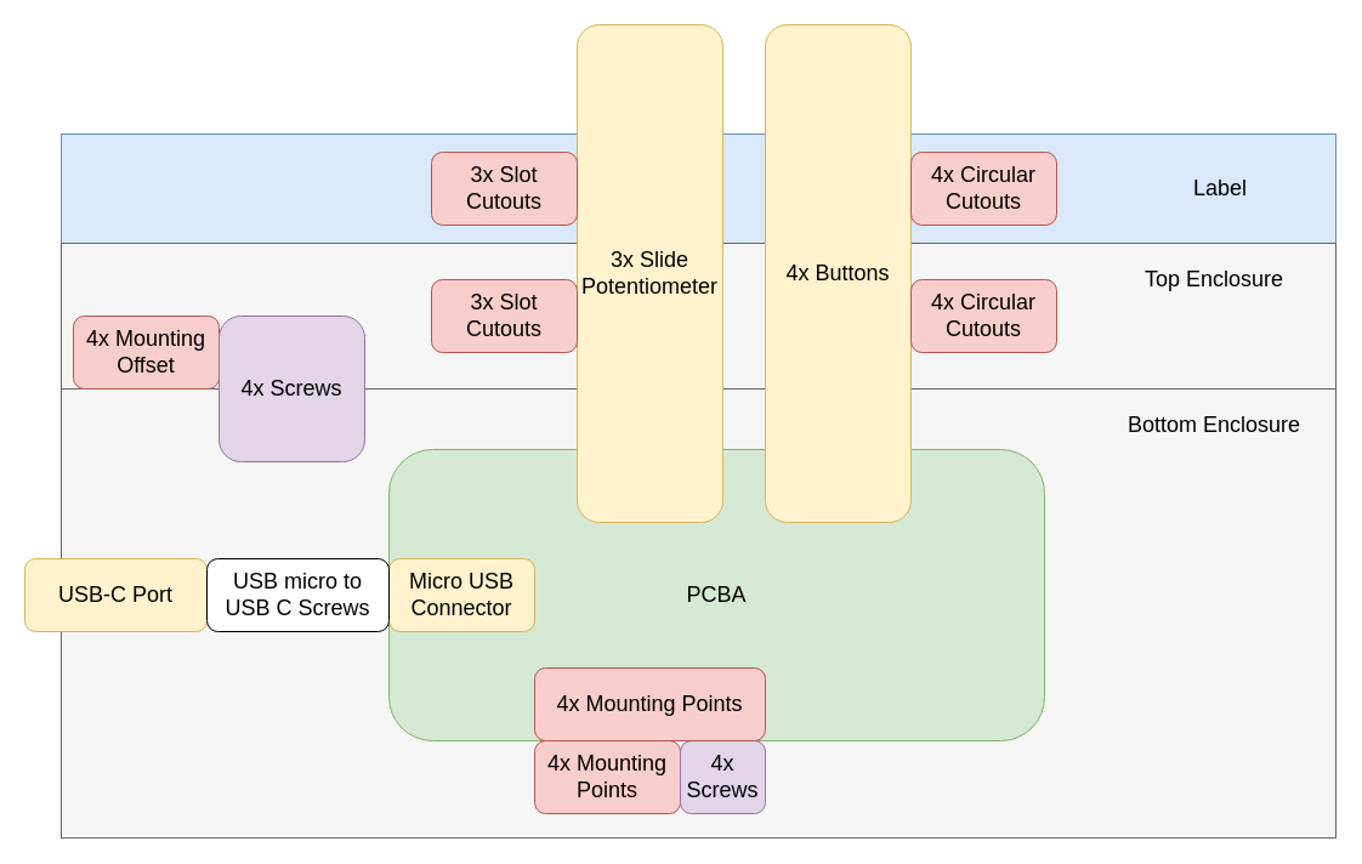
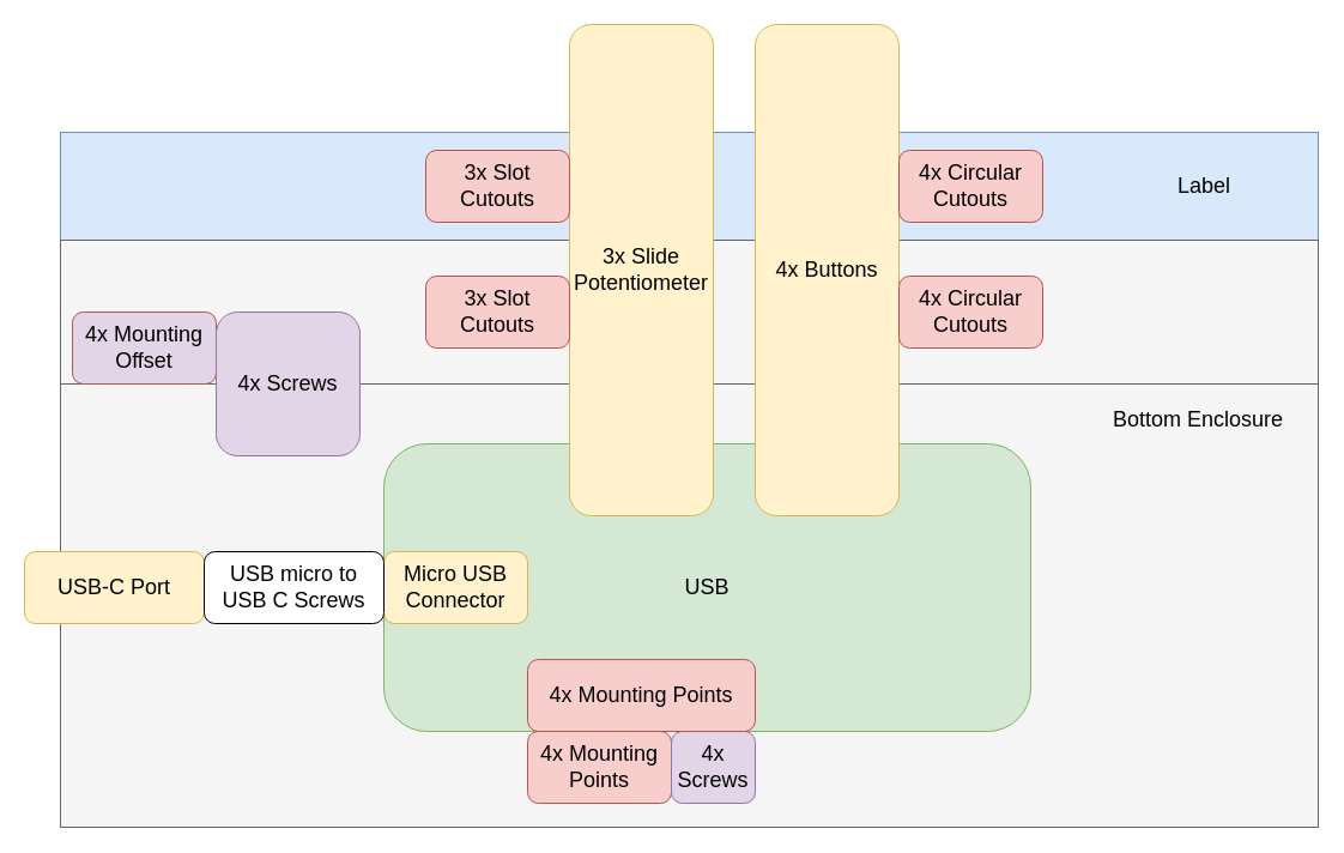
  <mxCell id="0" />
  <mxCell id="1" parent="0" />
  <mxCell id="2" value="" style="rounded=0;whiteSpace=wrap;html=1;fillColor=#dae8fc;strokeColor=#6c8ebf;" vertex="1" parent="1"><mxGeometry x="50" y="110" width="1050" height="90" as="geometry" /></mxCell>
  <mxCell id="3" value="" style="rounded=0;whiteSpace=wrap;html=1;fillColor=#f5f5f5;strokeColor=#666666;fontColor=#333333;" vertex="1" parent="1"><mxGeometry x="50" y="200" width="1050" height="120" as="geometry" /></mxCell>
  <mxCell id="4" value="" style="rounded=0;whiteSpace=wrap;html=1;fillColor=#f5f5f5;strokeColor=#666666;fontColor=#333333;" vertex="1" parent="1"><mxGeometry x="50" y="320" width="1050" height="370" as="geometry" /></mxCell>
- <mxCell id="5" value="&lt;font style=&quot;font-size: 18px&quot;&gt;Top Enclosure&lt;/font&gt;" style="text;html=1;strokeColor=none;fillColor=none;align=center;verticalAlign=middle;whiteSpace=wrap;rounded=0;" vertex="1" parent="1"><mxGeometry x="935" y="220" width="130" height="20" as="geometry" /></mxCell>
  <mxCell id="6" value="&lt;font style=&quot;font-size: 18px&quot;&gt;Bottom Enclosure&lt;/font&gt;" style="text;html=1;strokeColor=none;fillColor=none;align=center;verticalAlign=middle;whiteSpace=wrap;rounded=0;" vertex="1" parent="1"><mxGeometry x="910" y="340" width="180" height="20" as="geometry" /></mxCell>
- <mxCell id="7" value="&lt;font style=&quot;font-size: 18px&quot;&gt;PCBA&lt;/font&gt;" style="rounded=1;whiteSpace=wrap;html=1;fillColor=#d5e8d4;strokeColor=#82b366;" vertex="1" parent="1"><mxGeometry x="320" y="370" width="540" height="240" as="geometry" /></mxCell>
+ <mxCell id="7" value="&lt;font style=&quot;font-size: 18px&quot;&gt;USB&lt;/font&gt;" style="rounded=1;whiteSpace=wrap;html=1;fillColor=#d5e8d4;strokeColor=#82b366;" vertex="1" parent="1"><mxGeometry x="320" y="370" width="540" height="240" as="geometry" /></mxCell>
  <mxCell id="8" value="&lt;font style=&quot;font-size: 18px&quot;&gt;4x Mounting Points&lt;/font&gt;" style="rounded=1;whiteSpace=wrap;html=1;fillColor=#f8cecc;strokeColor=#b85450;" vertex="1" parent="1"><mxGeometry x="440" y="610" width="120" height="60" as="geometry" /></mxCell>
  <mxCell id="9" value="&lt;font style=&quot;font-size: 18px&quot;&gt;4x Screws&lt;/font&gt;" style="rounded=1;whiteSpace=wrap;html=1;fillColor=#e1d5e7;strokeColor=#9673a6;" vertex="1" parent="1"><mxGeometry x="560" y="610" width="70" height="60" as="geometry" /></mxCell>
  <mxCell id="10" value="&lt;font style=&quot;font-size: 18px&quot;&gt;4x Mounting Points&lt;/font&gt;" style="rounded=1;whiteSpace=wrap;html=1;fillColor=#f8cecc;strokeColor=#b85450;" vertex="1" parent="1"><mxGeometry x="440" y="550" width="190" height="60" as="geometry" /></mxCell>
  <mxCell id="11" value="&lt;font style=&quot;font-size: 18px&quot;&gt;3x Slide Potentiometer&lt;/font&gt;" style="rounded=1;whiteSpace=wrap;html=1;fillColor=#fff2cc;strokeColor=#d6b656;" vertex="1" parent="1"><mxGeometry x="475" y="20" width="120" height="410" as="geometry" /></mxCell>
  <mxCell id="12" value="&lt;font style=&quot;font-size: 18px&quot;&gt;4x Buttons&lt;/font&gt;" style="rounded=1;whiteSpace=wrap;html=1;fillColor=#fff2cc;strokeColor=#d6b656;" vertex="1" parent="1"><mxGeometry x="630" y="20" width="120" height="410" as="geometry" /></mxCell>
  <mxCell id="13" value="&lt;font style=&quot;font-size: 18px&quot;&gt;3x Slot Cutouts&lt;/font&gt;" style="rounded=1;whiteSpace=wrap;html=1;fillColor=#f8cecc;strokeColor=#b85450;" vertex="1" parent="1"><mxGeometry x="355" y="230" width="120" height="60" as="geometry" /></mxCell>
  <mxCell id="14" value="&lt;font style=&quot;font-size: 18px&quot;&gt;4x Circular Cutouts&lt;/font&gt;" style="rounded=1;whiteSpace=wrap;html=1;fillColor=#f8cecc;strokeColor=#b85450;" vertex="1" parent="1"><mxGeometry x="750" y="230" width="120" height="60" as="geometry" /></mxCell>
  <mxCell id="15" value="&lt;font style=&quot;font-size: 18px&quot;&gt;Label&lt;/font&gt;" style="text;html=1;strokeColor=none;fillColor=none;align=center;verticalAlign=middle;whiteSpace=wrap;rounded=0;" vertex="1" parent="1"><mxGeometry x="940" y="145" width="130" height="20" as="geometry" /></mxCell>
  <mxCell id="16" value="&lt;font style=&quot;font-size: 18px&quot;&gt;3x Slot Cutouts&lt;/font&gt;" style="rounded=1;whiteSpace=wrap;html=1;fillColor=#f8cecc;strokeColor=#b85450;" vertex="1" parent="1"><mxGeometry x="355" y="125" width="120" height="60" as="geometry" /></mxCell>
  <mxCell id="17" value="&lt;font style=&quot;font-size: 18px&quot;&gt;4x Circular Cutouts&lt;/font&gt;" style="rounded=1;whiteSpace=wrap;html=1;fillColor=#f8cecc;strokeColor=#b85450;" vertex="1" parent="1"><mxGeometry x="750" y="125" width="120" height="60" as="geometry" /></mxCell>
  <mxCell id="18" value="&lt;font style=&quot;font-size: 18px&quot;&gt;Micro USB Connector&lt;/font&gt;" style="rounded=1;whiteSpace=wrap;html=1;fillColor=#fff2cc;strokeColor=#d6b656;" vertex="1" parent="1"><mxGeometry x="320" y="460" width="120" height="60" as="geometry" /></mxCell>
  <mxCell id="19" value="&lt;font style=&quot;font-size: 18px&quot;&gt;USB-C Port&lt;/font&gt;" style="rounded=1;whiteSpace=wrap;html=1;fillColor=#fff2cc;strokeColor=#d6b656;" vertex="1" parent="1"><mxGeometry x="20" y="460" width="150" height="60" as="geometry" /></mxCell>
  <mxCell id="20" value="&lt;font style=&quot;font-size: 18px&quot;&gt;USB micro to USB C Screws&lt;/font&gt;" style="rounded=1;whiteSpace=wrap;html=1;" vertex="1" parent="1"><mxGeometry x="170" y="460" width="150" height="60" as="geometry" /></mxCell>
- <mxCell id="21" value="&lt;font style=&quot;font-size: 18px&quot;&gt;4x Mounting Offset&lt;/font&gt;" style="rounded=1;whiteSpace=wrap;html=1;fillColor=#f8cecc;strokeColor=#b85450;" vertex="1" parent="1"><mxGeometry x="60" y="260" width="120" height="60" as="geometry" /></mxCell>
+ <mxCell id="21" value="&lt;font style=&quot;font-size: 18px&quot;&gt;4x Mounting Offset&lt;/font&gt;" style="rounded=1;whiteSpace=wrap;html=1;fillColor=#e1d5e7;strokeColor=#b85450;" vertex="1" parent="1"><mxGeometry x="60" y="260" width="120" height="60" as="geometry" /></mxCell>
  <mxCell id="22" value="&lt;font style=&quot;font-size: 18px&quot;&gt;4x Screws&lt;/font&gt;" style="rounded=1;whiteSpace=wrap;html=1;fillColor=#e1d5e7;strokeColor=#9673a6;" vertex="1" parent="1"><mxGeometry x="180" y="260" width="120" height="120" as="geometry" /></mxCell>
